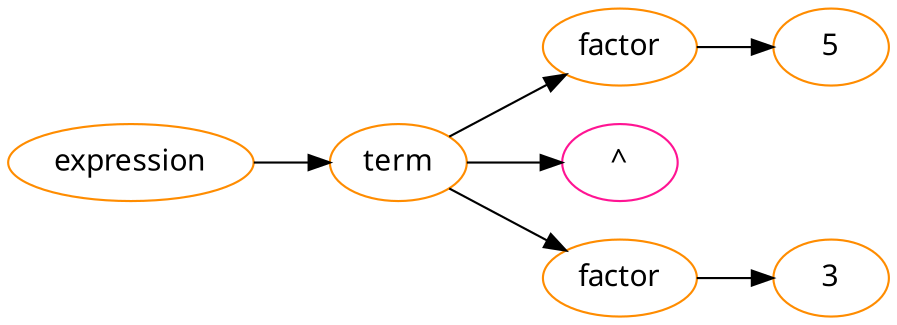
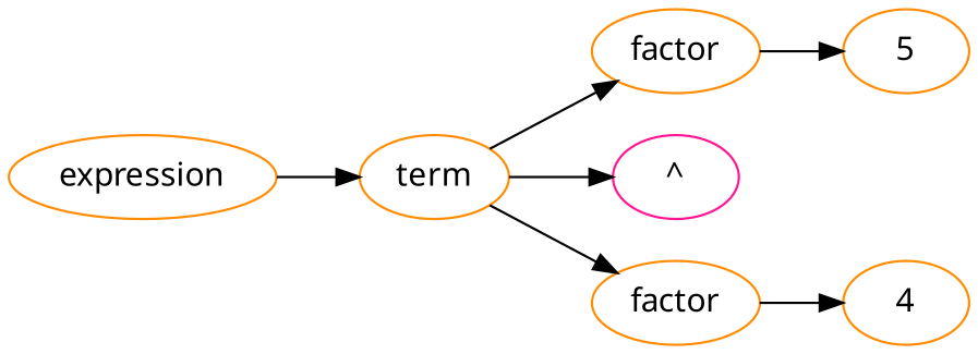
  digraph {
    fontname="Noto Sans"
    rankdir=LR
    node [color=darkorange fontname="Noto Sans"]
    edge [fontname="Noto Sans"]
    n1 [label=expression]
    n2 [label=term]
    n3 [label=factor]
    n4 [color=deeppink label="^"]
    n5 [label=factor]
    n6 [label=5]
-   n7 [label=3]
+   n7 [label=4]
    n1 -> n2
    n2 -> n3
    n2 -> n4
    n2 -> n5
    n3 -> n6
    n5 -> n7
  }
